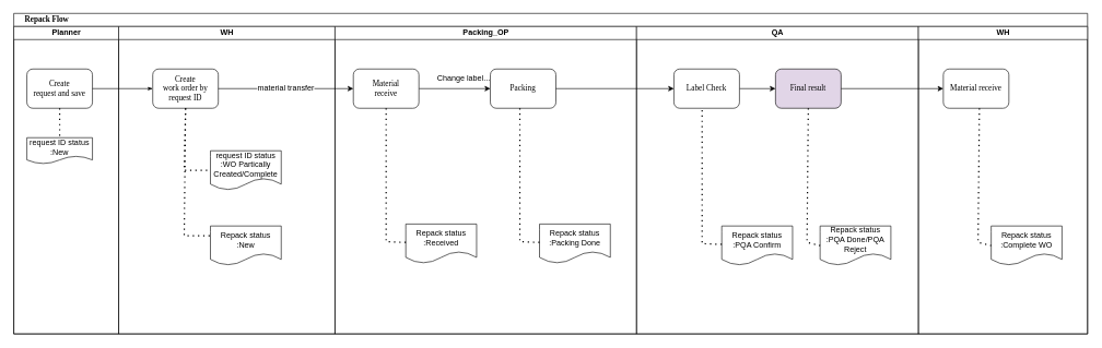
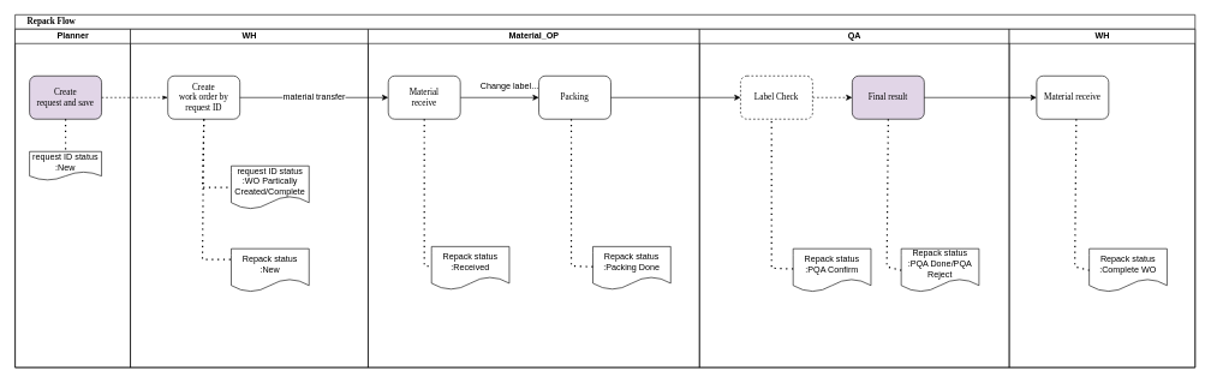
  <mxCell id="0" />
  <mxCell id="1" parent="0" />
  <mxCell id="2" value="&amp;nbsp; &amp;nbsp; &amp;nbsp;Repack Flow" style="swimlane;html=1;childLayout=stackLayout;startSize=20;rounded=0;shadow=0;labelBackgroundColor=none;strokeWidth=1;fontFamily=Verdana;fontSize=12;align=left;" parent="1" vertex="1"><mxGeometry x="20" y="20" width="1638" height="490" as="geometry" /></mxCell>
  <mxCell id="3" value="Planner" style="swimlane;html=1;startSize=20;" parent="2" vertex="1"><mxGeometry y="20" width="160" height="470" as="geometry" /></mxCell>
- <mxCell id="4" value="Create&lt;br style=&quot;font-size: 12px;&quot;&gt;request and save" style="rounded=1;whiteSpace=wrap;html=1;shadow=0;labelBackgroundColor=none;strokeWidth=1;fontFamily=Verdana;fontSize=12;align=center;" parent="3" vertex="1"><mxGeometry x="20" y="65" width="100" height="60" as="geometry" /></mxCell>
+ <mxCell id="4" value="Create&lt;br style=&quot;font-size: 12px;&quot;&gt;request and save" style="rounded=1;whiteSpace=wrap;html=1;shadow=0;labelBackgroundColor=none;strokeWidth=1;fontFamily=Verdana;fontSize=12;align=center;fillColor=#e1d5e7;" parent="3" vertex="1"><mxGeometry x="20" y="65" width="100" height="60" as="geometry" /></mxCell>
  <mxCell id="5" value="request ID status :New" style="shape=document;whiteSpace=wrap;html=1;boundedLbl=1;fontSize=12;" parent="3" vertex="1"><mxGeometry x="20" y="170" width="100" height="40" as="geometry" /></mxCell>
  <mxCell id="6" value="" style="endArrow=none;dashed=1;html=1;dashPattern=1 3;strokeWidth=2;rounded=0;entryX=0.5;entryY=0;entryDx=0;entryDy=0;exitX=0.5;exitY=1;exitDx=0;exitDy=0;fontSize=12;" parent="3" source="4" target="5" edge="1"><mxGeometry width="50" height="50" relative="1" as="geometry"><mxPoint x="430" y="-10" as="sourcePoint" /><mxPoint x="480" y="-60" as="targetPoint" /></mxGeometry></mxCell>
- <mxCell id="7" style="edgeStyle=orthogonalEdgeStyle;rounded=1;html=1;labelBackgroundColor=none;startArrow=none;startFill=0;startSize=5;endArrow=classicThin;endFill=1;endSize=5;jettySize=auto;orthogonalLoop=1;strokeWidth=1;fontFamily=Verdana;fontSize=12;" parent="2" source="4" target="9" edge="1"><mxGeometry relative="1" as="geometry" /></mxCell>
+ <mxCell id="7" style="edgeStyle=orthogonalEdgeStyle;rounded=1;html=1;labelBackgroundColor=none;startArrow=none;startFill=0;startSize=5;endArrow=classicThin;endFill=1;endSize=5;jettySize=auto;orthogonalLoop=1;strokeWidth=1;fontFamily=Verdana;fontSize=12;dashed=1;" parent="2" source="4" target="9" edge="1"><mxGeometry relative="1" as="geometry" /></mxCell>
  <mxCell id="8" value="WH" style="swimlane;html=1;startSize=20;" parent="2" vertex="1"><mxGeometry x="160" y="20" width="330" height="470" as="geometry" /></mxCell>
  <mxCell id="9" value="Create&lt;br style=&quot;font-size: 12px;&quot;&gt;work order by request ID" style="rounded=1;whiteSpace=wrap;html=1;shadow=0;labelBackgroundColor=none;strokeWidth=1;fontFamily=Verdana;fontSize=12;align=center;" parent="8" vertex="1"><mxGeometry x="52" y="65" width="100" height="60" as="geometry" /></mxCell>
  <mxCell id="10" value="request ID status :WO Partically Created/Complete" style="shape=document;whiteSpace=wrap;html=1;boundedLbl=1;fontSize=12;" parent="8" vertex="1"><mxGeometry x="140" y="190" width="108" height="60" as="geometry" /></mxCell>
  <mxCell id="11" value="" style="endArrow=none;dashed=1;html=1;dashPattern=1 3;strokeWidth=2;rounded=0;entryX=0;entryY=0.5;entryDx=0;entryDy=0;exitX=0.5;exitY=1;exitDx=0;exitDy=0;fontSize=12;" parent="8" source="9" target="10" edge="1"><mxGeometry width="50" height="50" relative="1" as="geometry"><mxPoint x="-80" y="135" as="sourcePoint" /><mxPoint x="-80" y="180" as="targetPoint" /><Array as="points"><mxPoint x="100" y="220" /></Array></mxGeometry></mxCell>
  <mxCell id="12" value="Repack status :New" style="shape=document;whiteSpace=wrap;html=1;boundedLbl=1;fontSize=12;" parent="8" vertex="1"><mxGeometry x="140" y="305" width="108" height="60" as="geometry" /></mxCell>
  <mxCell id="13" value="" style="endArrow=none;dashed=1;html=1;dashPattern=1 3;strokeWidth=2;rounded=0;entryX=0;entryY=0.25;entryDx=0;entryDy=0;exitX=0.5;exitY=1;exitDx=0;exitDy=0;fontSize=12;" parent="8" source="9" target="12" edge="1"><mxGeometry width="50" height="50" relative="1" as="geometry"><mxPoint x="112" y="135" as="sourcePoint" /><mxPoint x="116" y="180" as="targetPoint" /><Array as="points"><mxPoint x="100" y="320" /></Array></mxGeometry></mxCell>
- <mxCell id="14" value="Packing_OP" style="swimlane;html=1;startSize=20;" parent="2" vertex="1"><mxGeometry x="490" y="20" width="460" height="470" as="geometry" /></mxCell>
+ <mxCell id="14" value="Material_OP" style="swimlane;html=1;startSize=20;" parent="2" vertex="1"><mxGeometry x="490" y="20" width="460" height="470" as="geometry" /></mxCell>
  <mxCell id="15" value="Change label..." style="edgeStyle=orthogonalEdgeStyle;rounded=0;orthogonalLoop=1;jettySize=auto;html=1;entryX=0;entryY=0.5;entryDx=0;entryDy=0;fontSize=12;" parent="14" source="16" target="19" edge="1"><mxGeometry x="0.24" y="15" relative="1" as="geometry"><mxPoint as="offset" /></mxGeometry></mxCell>
  <mxCell id="16" value="Material&lt;br style=&quot;font-size: 12px;&quot;&gt;receive" style="rounded=1;whiteSpace=wrap;html=1;shadow=0;labelBackgroundColor=none;strokeWidth=1;fontFamily=Verdana;fontSize=12;align=center;" parent="14" vertex="1"><mxGeometry x="28" y="65" width="100" height="60" as="geometry" /></mxCell>
- <mxCell id="17" value="Repack status :Received" style="shape=document;whiteSpace=wrap;html=1;boundedLbl=1;fontSize=12;" parent="14" vertex="1"><mxGeometry x="108" y="302" width="108" height="60" as="geometry" /></mxCell>
+ <mxCell id="17" value="Repack status :Received" style="shape=document;whiteSpace=wrap;html=1;boundedLbl=1;fontSize=12;" parent="14" vertex="1"><mxGeometry x="88" y="302" width="108" height="60" as="geometry" /></mxCell>
  <mxCell id="18" value="" style="endArrow=none;dashed=1;html=1;dashPattern=1 3;strokeWidth=2;rounded=0;exitX=0.5;exitY=1;exitDx=0;exitDy=0;fontSize=12;" parent="14" source="16" target="17" edge="1"><mxGeometry width="50" height="50" relative="1" as="geometry"><mxPoint x="-210" y="135" as="sourcePoint" /><mxPoint x="-172" y="330" as="targetPoint" /><Array as="points"><mxPoint x="78" y="329" /></Array></mxGeometry></mxCell>
  <mxCell id="19" value="Packing" style="rounded=1;whiteSpace=wrap;html=1;shadow=0;labelBackgroundColor=none;strokeWidth=1;fontFamily=Verdana;fontSize=12;align=center;" parent="14" vertex="1"><mxGeometry x="237" y="65" width="100" height="60" as="geometry" /></mxCell>
  <mxCell id="20" value="Repack status :Packing Done" style="shape=document;whiteSpace=wrap;html=1;boundedLbl=1;fontSize=12;" parent="14" vertex="1"><mxGeometry x="312" y="302" width="108" height="60" as="geometry" /></mxCell>
  <mxCell id="21" value="" style="endArrow=none;dashed=1;html=1;dashPattern=1 3;strokeWidth=2;rounded=0;exitX=0.5;exitY=1;exitDx=0;exitDy=0;fontSize=12;" parent="14" target="20" edge="1"><mxGeometry width="50" height="50" relative="1" as="geometry"><mxPoint x="282" y="125" as="sourcePoint" /><mxPoint x="32" y="330" as="targetPoint" /><Array as="points"><mxPoint x="282" y="329" /></Array></mxGeometry></mxCell>
  <mxCell id="22" value="QA" style="swimlane;html=1;startSize=20;" parent="2" vertex="1"><mxGeometry x="950" y="20" width="430" height="470" as="geometry" /></mxCell>
- <mxCell id="23" style="edgeStyle=orthogonalEdgeStyle;rounded=0;orthogonalLoop=1;jettySize=auto;html=1;entryX=0;entryY=0.5;entryDx=0;entryDy=0;fontSize=12;" parent="22" source="24" target="27" edge="1"><mxGeometry relative="1" as="geometry" /></mxCell>
- <mxCell id="24" value="Label Check" style="rounded=1;whiteSpace=wrap;html=1;shadow=0;labelBackgroundColor=none;strokeWidth=1;fontFamily=Verdana;fontSize=12;align=center;" parent="22" vertex="1"><mxGeometry x="57" y="65" width="100" height="60" as="geometry" /></mxCell>
+ <mxCell id="23" style="edgeStyle=orthogonalEdgeStyle;rounded=0;orthogonalLoop=1;jettySize=auto;html=1;entryX=0;entryY=0.5;entryDx=0;entryDy=0;fontSize=12;dashed=1;" parent="22" source="24" target="27" edge="1"><mxGeometry relative="1" as="geometry" /></mxCell>
+ <mxCell id="24" value="Label Check" style="rounded=1;whiteSpace=wrap;html=1;shadow=0;labelBackgroundColor=none;strokeWidth=1;fontFamily=Verdana;fontSize=12;align=center;dashed=1;" parent="22" vertex="1"><mxGeometry x="57" y="65" width="100" height="60" as="geometry" /></mxCell>
  <mxCell id="25" value="Repack status :PQA Confirm" style="shape=document;whiteSpace=wrap;html=1;boundedLbl=1;fontSize=12;" parent="22" vertex="1"><mxGeometry x="130" y="305" width="108" height="60" as="geometry" /></mxCell>
  <mxCell id="26" value="" style="endArrow=none;dashed=1;html=1;dashPattern=1 3;strokeWidth=2;rounded=0;exitX=0.5;exitY=1;exitDx=0;exitDy=0;fontSize=12;" parent="22" target="25" edge="1"><mxGeometry width="50" height="50" relative="1" as="geometry"><mxPoint x="100" y="128" as="sourcePoint" /><mxPoint x="-150" y="333" as="targetPoint" /><Array as="points"><mxPoint x="100" y="332" /></Array></mxGeometry></mxCell>
  <mxCell id="27" value="Final result" style="rounded=1;whiteSpace=wrap;html=1;shadow=0;labelBackgroundColor=none;strokeWidth=1;fontFamily=Verdana;fontSize=12;align=center;fillColor=#e1d5e7;" parent="22" vertex="1"><mxGeometry x="212" y="65" width="100" height="60" as="geometry" /></mxCell>
  <mxCell id="28" value="Repack status :PQA Done/PQA Reject" style="shape=document;whiteSpace=wrap;html=1;boundedLbl=1;fontSize=12;" parent="22" vertex="1"><mxGeometry x="280" y="305" width="108" height="60" as="geometry" /></mxCell>
  <mxCell id="29" value="" style="endArrow=none;dashed=1;html=1;dashPattern=1 3;strokeWidth=2;rounded=0;exitX=0.5;exitY=1;exitDx=0;exitDy=0;entryX=0;entryY=0.5;entryDx=0;entryDy=0;fontSize=12;" parent="22" source="27" target="28" edge="1"><mxGeometry width="50" height="50" relative="1" as="geometry"><mxPoint x="110" y="138" as="sourcePoint" /><mxPoint x="140" y="343" as="targetPoint" /><Array as="points"><mxPoint x="260" y="330" /></Array></mxGeometry></mxCell>
  <mxCell id="30" value="WH" style="swimlane;html=1;startSize=20;" parent="2" vertex="1"><mxGeometry x="1380" y="20" width="258" height="470" as="geometry" /></mxCell>
  <mxCell id="31" value="Material receive" style="rounded=1;whiteSpace=wrap;html=1;shadow=0;labelBackgroundColor=none;strokeWidth=1;fontFamily=Verdana;fontSize=12;align=center;" parent="30" vertex="1"><mxGeometry x="38" y="65" width="100" height="60" as="geometry" /></mxCell>
  <mxCell id="32" value="Repack status :Complete WO" style="shape=document;whiteSpace=wrap;html=1;boundedLbl=1;fontSize=12;" parent="30" vertex="1"><mxGeometry x="111" y="305" width="108" height="60" as="geometry" /></mxCell>
  <mxCell id="33" value="" style="endArrow=none;dashed=1;html=1;dashPattern=1 3;strokeWidth=2;rounded=0;exitX=0.5;exitY=1;exitDx=0;exitDy=0;entryX=0;entryY=0.5;entryDx=0;entryDy=0;fontSize=12;" parent="30" target="32" edge="1"><mxGeometry width="50" height="50" relative="1" as="geometry"><mxPoint x="93" y="125" as="sourcePoint" /><mxPoint x="-29" y="343" as="targetPoint" /><Array as="points"><mxPoint x="91" y="330" /></Array></mxGeometry></mxCell>
  <mxCell id="34" value="material transfer" style="edgeStyle=orthogonalEdgeStyle;rounded=0;orthogonalLoop=1;jettySize=auto;html=1;fontSize=12;" parent="2" source="9" target="16" edge="1"><mxGeometry relative="1" as="geometry" /></mxCell>
  <mxCell id="35" value="" style="edgeStyle=orthogonalEdgeStyle;rounded=0;orthogonalLoop=1;jettySize=auto;html=1;fontSize=12;" parent="2" source="19" target="24" edge="1"><mxGeometry relative="1" as="geometry" /></mxCell>
  <mxCell id="36" value="" style="edgeStyle=orthogonalEdgeStyle;rounded=0;orthogonalLoop=1;jettySize=auto;html=1;fontSize=12;" parent="2" source="27" target="31" edge="1"><mxGeometry relative="1" as="geometry" /></mxCell>
